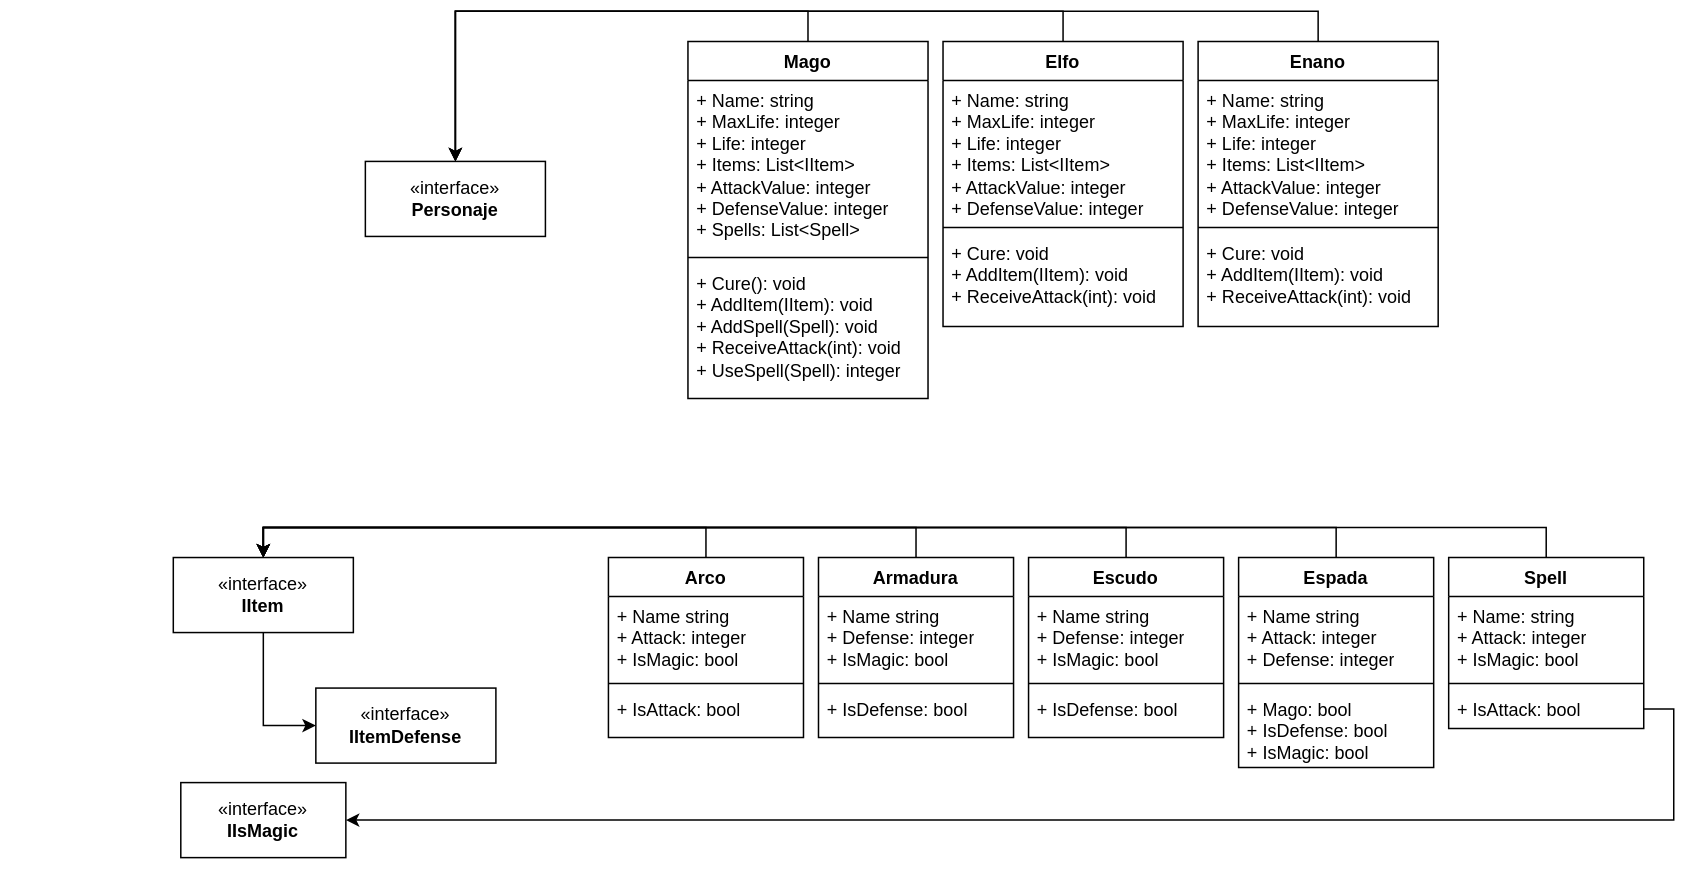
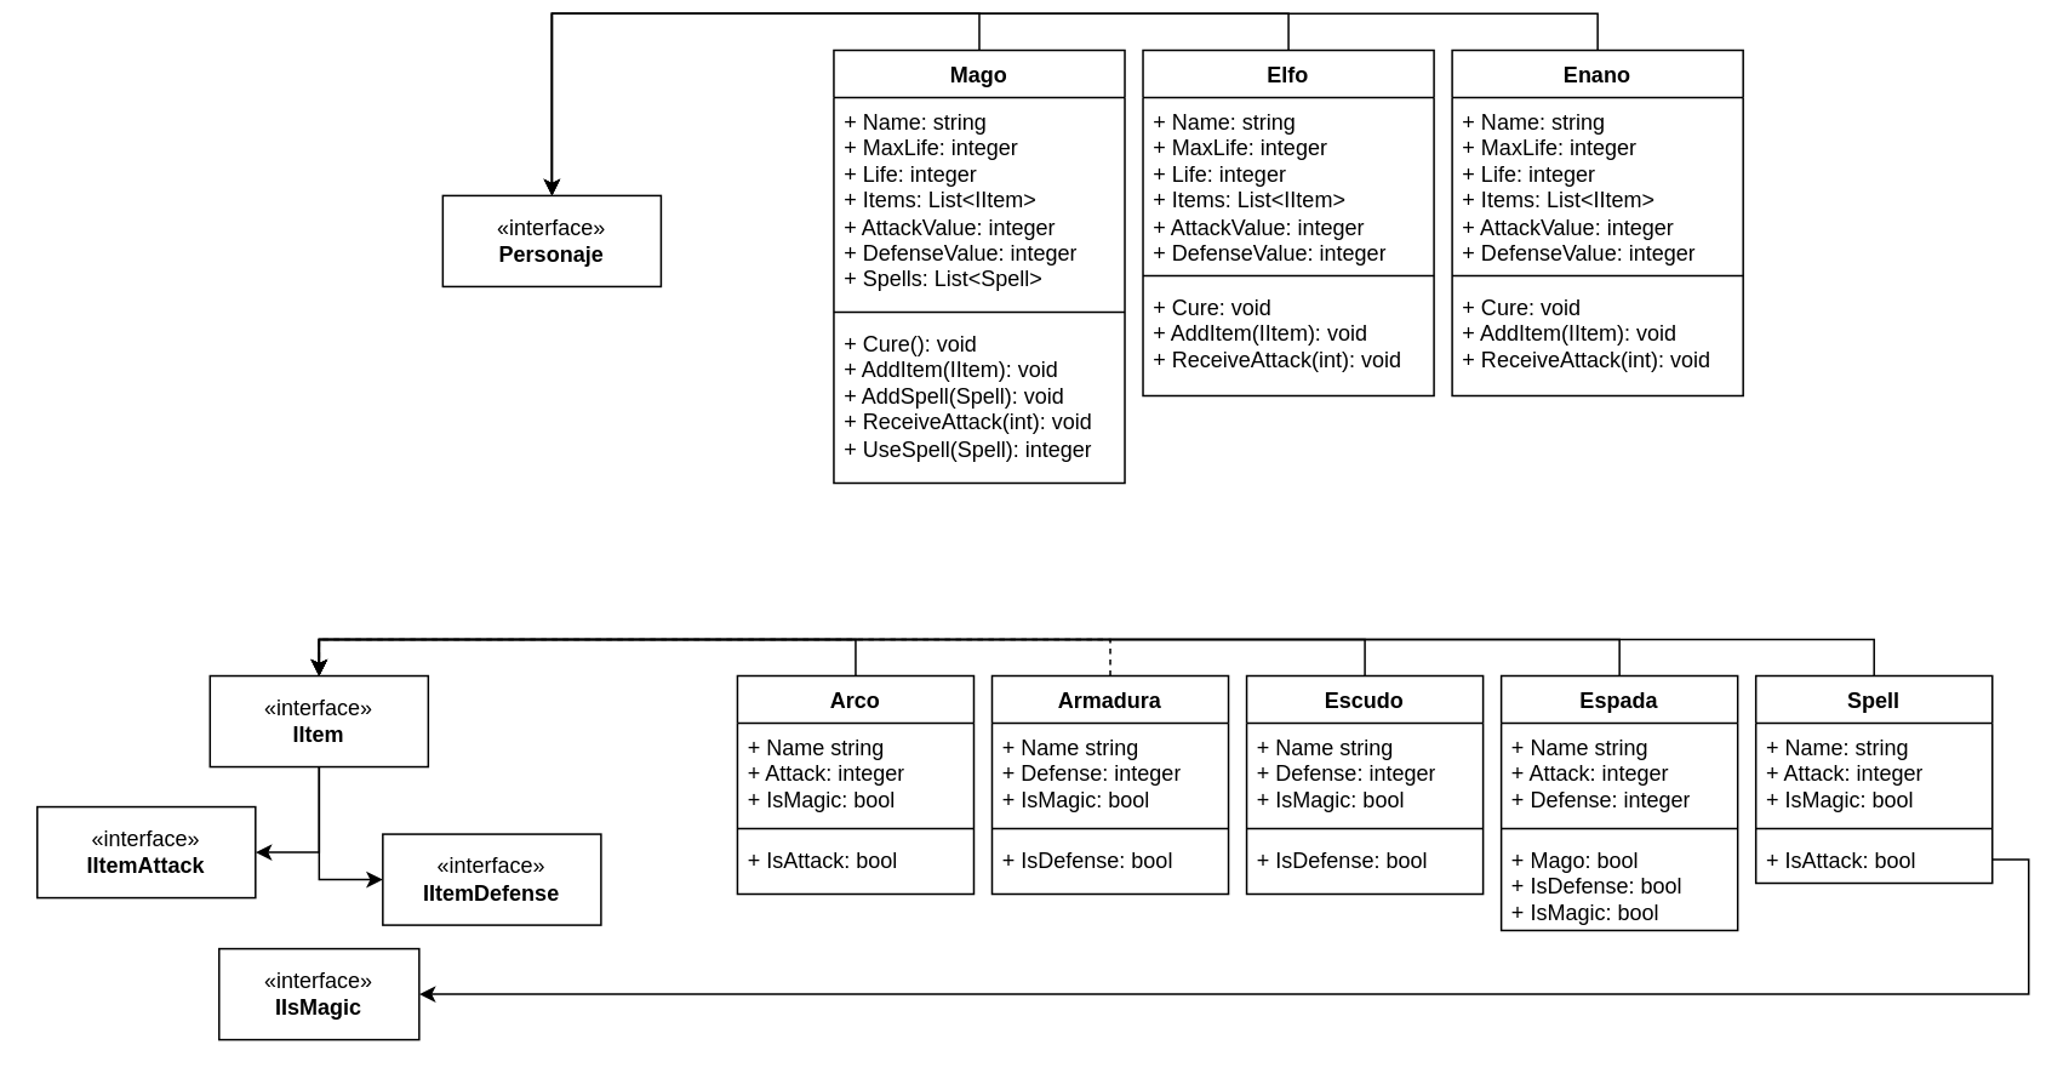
  <mxCell id="0" />
  <mxCell id="1" parent="0" />
  <mxCell id="2" style="edgeStyle=orthogonalEdgeStyle;rounded=0;orthogonalLoop=1;jettySize=auto;html=1;exitX=0.5;exitY=0;exitDx=0;exitDy=0;entryX=0.5;entryY=0;entryDx=0;entryDy=0;" edge="1" parent="1" source="3" target="25"><mxGeometry relative="1" as="geometry" /></mxCell>
  <mxCell id="3" value="Mago" style="swimlane;fontStyle=1;align=center;verticalAlign=top;childLayout=stackLayout;horizontal=1;startSize=26;horizontalStack=0;resizeParent=1;resizeParentMax=0;resizeLast=0;collapsible=1;marginBottom=0;whiteSpace=wrap;html=1;" vertex="1" parent="1"><mxGeometry x="458" y="20" width="160" height="238" as="geometry" /></mxCell>
  <mxCell id="4" value="+ Name: string&lt;div&gt;+ MaxLife: integer&lt;/div&gt;&lt;div&gt;+ Life: integer&lt;br&gt;&lt;div&gt;+ Items: List&amp;lt;IItem&amp;gt;&lt;/div&gt;&lt;div&gt;+ AttackValue: integer&lt;/div&gt;&lt;div&gt;+ DefenseValue: integer&lt;/div&gt;&lt;div&gt;&lt;span style=&quot;background-color: initial;&quot;&gt;+ Spells: List&amp;lt;Spell&amp;gt;&lt;/span&gt;&lt;/div&gt;&lt;/div&gt;" style="text;strokeColor=none;fillColor=none;align=left;verticalAlign=top;spacingLeft=4;spacingRight=4;overflow=hidden;rotatable=0;points=[[0,0.5],[1,0.5]];portConstraint=eastwest;whiteSpace=wrap;html=1;" vertex="1" parent="3"><mxGeometry y="26" width="160" height="114" as="geometry" /></mxCell>
  <mxCell id="5" value="" style="line;strokeWidth=1;fillColor=none;align=left;verticalAlign=middle;spacingTop=-1;spacingLeft=3;spacingRight=3;rotatable=0;labelPosition=right;points=[];portConstraint=eastwest;strokeColor=inherit;" vertex="1" parent="3"><mxGeometry y="140" width="160" height="8" as="geometry" /></mxCell>
  <mxCell id="6" value="&lt;div&gt;&lt;div&gt;+ Cure(): void&lt;/div&gt;&lt;/div&gt;+ AddItem(IItem): void&lt;div&gt;&lt;div&gt;+ AddSpell(Spell): void&amp;nbsp;&lt;div&gt;+ ReceiveAttack(int): voi&lt;span style=&quot;background-color: initial;&quot;&gt;d&lt;/span&gt;&lt;div&gt;&lt;span style=&quot;background-color: initial;&quot;&gt;+ UseSpell(Spell): integer&lt;/span&gt;&lt;br&gt;&lt;/div&gt;&lt;div&gt;&lt;div&gt;&lt;div&gt;&lt;br&gt;&lt;/div&gt;&lt;/div&gt;&lt;/div&gt;&lt;/div&gt;&lt;/div&gt;&lt;/div&gt;" style="text;strokeColor=none;fillColor=none;align=left;verticalAlign=top;spacingLeft=4;spacingRight=4;overflow=hidden;rotatable=0;points=[[0,0.5],[1,0.5]];portConstraint=eastwest;whiteSpace=wrap;html=1;" vertex="1" parent="3"><mxGeometry y="148" width="160" height="90" as="geometry" /></mxCell>
  <mxCell id="7" style="edgeStyle=orthogonalEdgeStyle;rounded=0;orthogonalLoop=1;jettySize=auto;html=1;exitX=0.5;exitY=0;exitDx=0;exitDy=0;entryX=0.5;entryY=0;entryDx=0;entryDy=0;" edge="1" parent="1" source="8" target="25"><mxGeometry relative="1" as="geometry" /></mxCell>
  <mxCell id="8" value="Elfo" style="swimlane;fontStyle=1;align=center;verticalAlign=top;childLayout=stackLayout;horizontal=1;startSize=26;horizontalStack=0;resizeParent=1;resizeParentMax=0;resizeLast=0;collapsible=1;marginBottom=0;whiteSpace=wrap;html=1;" vertex="1" parent="1"><mxGeometry x="628" y="20" width="160" height="190" as="geometry"><mxRectangle x="190" y="120" width="60" height="30" as="alternateBounds" /></mxGeometry></mxCell>
  <mxCell id="9" value="+ Name: string&lt;div&gt;+ MaxLife: integer&lt;/div&gt;&lt;div&gt;+ Life: integer&lt;br&gt;&lt;div&gt;+ Items: List&amp;lt;IItem&amp;gt;&lt;/div&gt;&lt;div&gt;+ AttackValue: integer&lt;/div&gt;&lt;div&gt;+ DefenseValue: integer&lt;/div&gt;&lt;/div&gt;" style="text;strokeColor=none;fillColor=none;align=left;verticalAlign=top;spacingLeft=4;spacingRight=4;overflow=hidden;rotatable=0;points=[[0,0.5],[1,0.5]];portConstraint=eastwest;whiteSpace=wrap;html=1;" vertex="1" parent="8"><mxGeometry y="26" width="160" height="94" as="geometry" /></mxCell>
  <mxCell id="10" value="" style="line;strokeWidth=1;fillColor=none;align=left;verticalAlign=middle;spacingTop=-1;spacingLeft=3;spacingRight=3;rotatable=0;labelPosition=right;points=[];portConstraint=eastwest;strokeColor=inherit;" vertex="1" parent="8"><mxGeometry y="120" width="160" height="8" as="geometry" /></mxCell>
  <mxCell id="11" value="&lt;div&gt;+ Cure: void&lt;br&gt;&lt;/div&gt;+ AddItem(IItem): void&lt;span style=&quot;background-color: initial;&quot;&gt;&amp;nbsp;&lt;/span&gt;&lt;div&gt;+ ReceiveAttack(int): voi&lt;span style=&quot;background-color: initial;&quot;&gt;d&lt;/span&gt;&lt;/div&gt;" style="text;strokeColor=none;fillColor=none;align=left;verticalAlign=top;spacingLeft=4;spacingRight=4;overflow=hidden;rotatable=0;points=[[0,0.5],[1,0.5]];portConstraint=eastwest;whiteSpace=wrap;html=1;" vertex="1" parent="8"><mxGeometry y="128" width="160" height="62" as="geometry" /></mxCell>
  <mxCell id="12" style="edgeStyle=orthogonalEdgeStyle;rounded=0;orthogonalLoop=1;jettySize=auto;html=1;exitX=0.5;exitY=0;exitDx=0;exitDy=0;entryX=0.5;entryY=0;entryDx=0;entryDy=0;" edge="1" parent="1" source="13" target="25"><mxGeometry relative="1" as="geometry" /></mxCell>
  <mxCell id="13" value="Enano" style="swimlane;fontStyle=1;align=center;verticalAlign=top;childLayout=stackLayout;horizontal=1;startSize=26;horizontalStack=0;resizeParent=1;resizeParentMax=0;resizeLast=0;collapsible=1;marginBottom=0;whiteSpace=wrap;html=1;" vertex="1" parent="1"><mxGeometry x="798" y="20" width="160" height="190" as="geometry" /></mxCell>
  <mxCell id="14" value="+ Name: string&lt;div&gt;+ MaxLife: integer&lt;/div&gt;&lt;div&gt;+ Life: integer&lt;br&gt;&lt;div&gt;+ Items: List&amp;lt;IItem&amp;gt;&lt;/div&gt;&lt;div&gt;+ AttackValue: integer&lt;/div&gt;&lt;div&gt;+ DefenseValue: integer&lt;/div&gt;&lt;/div&gt;" style="text;strokeColor=none;fillColor=none;align=left;verticalAlign=top;spacingLeft=4;spacingRight=4;overflow=hidden;rotatable=0;points=[[0,0.5],[1,0.5]];portConstraint=eastwest;whiteSpace=wrap;html=1;" vertex="1" parent="13"><mxGeometry y="26" width="160" height="94" as="geometry" /></mxCell>
  <mxCell id="15" value="" style="line;strokeWidth=1;fillColor=none;align=left;verticalAlign=middle;spacingTop=-1;spacingLeft=3;spacingRight=3;rotatable=0;labelPosition=right;points=[];portConstraint=eastwest;strokeColor=inherit;" vertex="1" parent="13"><mxGeometry y="120" width="160" height="8" as="geometry" /></mxCell>
  <mxCell id="16" value="&lt;div&gt;&lt;div&gt;&lt;div&gt;&lt;div&gt;&lt;div&gt;&lt;div&gt;+ Cure: void&lt;br&gt;&lt;/div&gt;+ AddItem(IItem): void&lt;span style=&quot;background-color: initial;&quot;&gt;&amp;nbsp;&lt;/span&gt;&lt;div&gt;+ ReceiveAttack(int): voi&lt;span style=&quot;background-color: initial;&quot;&gt;d&lt;/span&gt;&lt;/div&gt;&lt;/div&gt;&lt;/div&gt;&lt;/div&gt;&lt;/div&gt;&lt;/div&gt;" style="text;strokeColor=none;fillColor=none;align=left;verticalAlign=top;spacingLeft=4;spacingRight=4;overflow=hidden;rotatable=0;points=[[0,0.5],[1,0.5]];portConstraint=eastwest;whiteSpace=wrap;html=1;" vertex="1" parent="13"><mxGeometry y="128" width="160" height="62" as="geometry" /></mxCell>
  <mxCell id="17" value="«interface»&lt;br&gt;&lt;b&gt;IIsMagic&lt;/b&gt;" style="html=1;whiteSpace=wrap;" vertex="1" parent="1"><mxGeometry x="120" y="514" width="110" height="50" as="geometry" /></mxCell>
  <mxCell id="18" style="edgeStyle=orthogonalEdgeStyle;rounded=0;orthogonalLoop=1;jettySize=auto;html=1;exitX=0.5;exitY=0;exitDx=0;exitDy=0;entryX=0.5;entryY=0;entryDx=0;entryDy=0;" edge="1" parent="1" source="19" target="28"><mxGeometry relative="1" as="geometry" /></mxCell>
  <mxCell id="19" value="Spell" style="swimlane;fontStyle=1;align=center;verticalAlign=top;childLayout=stackLayout;horizontal=1;startSize=26;horizontalStack=0;resizeParent=1;resizeParentMax=0;resizeLast=0;collapsible=1;marginBottom=0;whiteSpace=wrap;html=1;" vertex="1" parent="1"><mxGeometry x="965" y="364" width="130" height="114" as="geometry" /></mxCell>
  <mxCell id="20" value="+ Name: string&lt;div&gt;+ Attack: integer&lt;/div&gt;&lt;div&gt;+ IsMagic: bool&lt;/div&gt;" style="text;strokeColor=none;fillColor=none;align=left;verticalAlign=top;spacingLeft=4;spacingRight=4;overflow=hidden;rotatable=0;points=[[0,0.5],[1,0.5]];portConstraint=eastwest;whiteSpace=wrap;html=1;" vertex="1" parent="19"><mxGeometry y="26" width="130" height="54" as="geometry" /></mxCell>
  <mxCell id="21" value="" style="line;strokeWidth=1;fillColor=none;align=left;verticalAlign=middle;spacingTop=-1;spacingLeft=3;spacingRight=3;rotatable=0;labelPosition=right;points=[];portConstraint=eastwest;strokeColor=inherit;" vertex="1" parent="19"><mxGeometry y="80" width="130" height="8" as="geometry" /></mxCell>
  <mxCell id="22" value="+ IsAttack: bool" style="text;strokeColor=none;fillColor=none;align=left;verticalAlign=top;spacingLeft=4;spacingRight=4;overflow=hidden;rotatable=0;points=[[0,0.5],[1,0.5]];portConstraint=eastwest;whiteSpace=wrap;html=1;" vertex="1" parent="19"><mxGeometry y="88" width="130" height="26" as="geometry" /></mxCell>
+ <mxCell id="23" value="«interface»&lt;br&gt;&lt;b&gt;IItemAttack&lt;/b&gt;" style="html=1;whiteSpace=wrap;" vertex="1" parent="1"><mxGeometry x="20" y="436" width="120" height="50" as="geometry" /></mxCell>
  <mxCell id="24" value="«interface»&lt;br&gt;&lt;b&gt;IItemDefense&lt;/b&gt;" style="html=1;whiteSpace=wrap;" vertex="1" parent="1"><mxGeometry x="210" y="451" width="120" height="50" as="geometry" /></mxCell>
  <mxCell id="25" value="«interface»&lt;br&gt;&lt;b&gt;Personaje&lt;/b&gt;" style="html=1;whiteSpace=wrap;" vertex="1" parent="1"><mxGeometry x="243" y="100" width="120" height="50" as="geometry" /></mxCell>
+ <mxCell id="26" style="edgeStyle=orthogonalEdgeStyle;rounded=0;orthogonalLoop=1;jettySize=auto;html=1;exitX=0.5;exitY=1;exitDx=0;exitDy=0;entryX=1;entryY=0.5;entryDx=0;entryDy=0;" edge="1" parent="1" source="28" target="23"><mxGeometry relative="1" as="geometry" /></mxCell>
  <mxCell id="27" style="edgeStyle=orthogonalEdgeStyle;rounded=0;orthogonalLoop=1;jettySize=auto;html=1;exitX=0.5;exitY=1;exitDx=0;exitDy=0;entryX=0;entryY=0.5;entryDx=0;entryDy=0;" edge="1" parent="1" source="28" target="24"><mxGeometry relative="1" as="geometry" /></mxCell>
  <mxCell id="28" value="«interface»&lt;br&gt;&lt;b&gt;IItem&lt;/b&gt;" style="html=1;whiteSpace=wrap;" vertex="1" parent="1"><mxGeometry x="115" y="364" width="120" height="50" as="geometry" /></mxCell>
  <mxCell id="29" style="edgeStyle=orthogonalEdgeStyle;rounded=0;orthogonalLoop=1;jettySize=auto;html=1;exitX=0.5;exitY=0;exitDx=0;exitDy=0;entryX=0.5;entryY=0;entryDx=0;entryDy=0;" edge="1" parent="1" source="30" target="28"><mxGeometry relative="1" as="geometry" /></mxCell>
  <mxCell id="30" value="Espada" style="swimlane;fontStyle=1;align=center;verticalAlign=top;childLayout=stackLayout;horizontal=1;startSize=26;horizontalStack=0;resizeParent=1;resizeParentMax=0;resizeLast=0;collapsible=1;marginBottom=0;whiteSpace=wrap;html=1;" vertex="1" parent="1"><mxGeometry x="825" y="364" width="130" height="140" as="geometry" /></mxCell>
  <mxCell id="31" value="+ Name string&lt;div&gt;+ Attack: integer&lt;/div&gt;&lt;div&gt;+ Defense: integer&lt;/div&gt;" style="text;strokeColor=none;fillColor=none;align=left;verticalAlign=top;spacingLeft=4;spacingRight=4;overflow=hidden;rotatable=0;points=[[0,0.5],[1,0.5]];portConstraint=eastwest;whiteSpace=wrap;html=1;" vertex="1" parent="30"><mxGeometry y="26" width="130" height="54" as="geometry" /></mxCell>
  <mxCell id="32" value="" style="line;strokeWidth=1;fillColor=none;align=left;verticalAlign=middle;spacingTop=-1;spacingLeft=3;spacingRight=3;rotatable=0;labelPosition=right;points=[];portConstraint=eastwest;strokeColor=inherit;" vertex="1" parent="30"><mxGeometry y="80" width="130" height="8" as="geometry" /></mxCell>
  <mxCell id="33" value="+ Mago: bool&lt;div&gt;+ IsDefense: bool&lt;/div&gt;&lt;div&gt;+ IsMagic: bool&lt;/div&gt;" style="text;strokeColor=none;fillColor=none;align=left;verticalAlign=top;spacingLeft=4;spacingRight=4;overflow=hidden;rotatable=0;points=[[0,0.5],[1,0.5]];portConstraint=eastwest;whiteSpace=wrap;html=1;" vertex="1" parent="30"><mxGeometry y="88" width="130" height="52" as="geometry" /></mxCell>
- <mxCell id="34" style="edgeStyle=orthogonalEdgeStyle;rounded=0;orthogonalLoop=1;jettySize=auto;html=1;exitX=0.5;exitY=0;exitDx=0;exitDy=0;entryX=0.5;entryY=0;entryDx=0;entryDy=0;" edge="1" parent="1" source="35" target="28"><mxGeometry relative="1" as="geometry" /></mxCell>
+ <mxCell id="34" style="edgeStyle=orthogonalEdgeStyle;rounded=0;orthogonalLoop=1;jettySize=auto;html=1;exitX=0.5;exitY=0;exitDx=0;exitDy=0;entryX=0.5;entryY=0;entryDx=0;entryDy=0;dashed=1;" edge="1" parent="1" source="35" target="28"><mxGeometry relative="1" as="geometry" /></mxCell>
  <mxCell id="35" value="Armadura" style="swimlane;fontStyle=1;align=center;verticalAlign=top;childLayout=stackLayout;horizontal=1;startSize=26;horizontalStack=0;resizeParent=1;resizeParentMax=0;resizeLast=0;collapsible=1;marginBottom=0;whiteSpace=wrap;html=1;" vertex="1" parent="1"><mxGeometry x="545" y="364" width="130" height="120" as="geometry" /></mxCell>
  <mxCell id="36" value="+ Name string&lt;div&gt;+ Defense: integer&lt;/div&gt;&lt;div&gt;+ IsMagic: bool&lt;/div&gt;" style="text;strokeColor=none;fillColor=none;align=left;verticalAlign=top;spacingLeft=4;spacingRight=4;overflow=hidden;rotatable=0;points=[[0,0.5],[1,0.5]];portConstraint=eastwest;whiteSpace=wrap;html=1;" vertex="1" parent="35"><mxGeometry y="26" width="130" height="54" as="geometry" /></mxCell>
  <mxCell id="37" value="" style="line;strokeWidth=1;fillColor=none;align=left;verticalAlign=middle;spacingTop=-1;spacingLeft=3;spacingRight=3;rotatable=0;labelPosition=right;points=[];portConstraint=eastwest;strokeColor=inherit;" vertex="1" parent="35"><mxGeometry y="80" width="130" height="8" as="geometry" /></mxCell>
  <mxCell id="38" value="+ IsDefense&lt;span style=&quot;background-color: initial;&quot;&gt;: bool&lt;/span&gt;" style="text;strokeColor=none;fillColor=none;align=left;verticalAlign=top;spacingLeft=4;spacingRight=4;overflow=hidden;rotatable=0;points=[[0,0.5],[1,0.5]];portConstraint=eastwest;whiteSpace=wrap;html=1;" vertex="1" parent="35"><mxGeometry y="88" width="130" height="32" as="geometry" /></mxCell>
  <mxCell id="39" style="edgeStyle=orthogonalEdgeStyle;rounded=0;orthogonalLoop=1;jettySize=auto;html=1;exitX=0.5;exitY=0;exitDx=0;exitDy=0;entryX=0.5;entryY=0;entryDx=0;entryDy=0;" edge="1" parent="1" source="40" target="28"><mxGeometry relative="1" as="geometry" /></mxCell>
  <mxCell id="40" value="Arco" style="swimlane;fontStyle=1;align=center;verticalAlign=top;childLayout=stackLayout;horizontal=1;startSize=26;horizontalStack=0;resizeParent=1;resizeParentMax=0;resizeLast=0;collapsible=1;marginBottom=0;whiteSpace=wrap;html=1;" vertex="1" parent="1"><mxGeometry x="405" y="364" width="130" height="120" as="geometry" /></mxCell>
  <mxCell id="41" value="+ Name string&lt;div&gt;+ Attack: integer&lt;/div&gt;&lt;div&gt;+ IsMagic: bool&lt;/div&gt;" style="text;strokeColor=none;fillColor=none;align=left;verticalAlign=top;spacingLeft=4;spacingRight=4;overflow=hidden;rotatable=0;points=[[0,0.5],[1,0.5]];portConstraint=eastwest;whiteSpace=wrap;html=1;" vertex="1" parent="40"><mxGeometry y="26" width="130" height="54" as="geometry" /></mxCell>
  <mxCell id="42" value="" style="line;strokeWidth=1;fillColor=none;align=left;verticalAlign=middle;spacingTop=-1;spacingLeft=3;spacingRight=3;rotatable=0;labelPosition=right;points=[];portConstraint=eastwest;strokeColor=inherit;" vertex="1" parent="40"><mxGeometry y="80" width="130" height="8" as="geometry" /></mxCell>
  <mxCell id="43" value="+ IsAttack&lt;span style=&quot;background-color: initial;&quot;&gt;: bool&lt;/span&gt;" style="text;strokeColor=none;fillColor=none;align=left;verticalAlign=top;spacingLeft=4;spacingRight=4;overflow=hidden;rotatable=0;points=[[0,0.5],[1,0.5]];portConstraint=eastwest;whiteSpace=wrap;html=1;" vertex="1" parent="40"><mxGeometry y="88" width="130" height="32" as="geometry" /></mxCell>
  <mxCell id="44" style="edgeStyle=orthogonalEdgeStyle;rounded=0;orthogonalLoop=1;jettySize=auto;html=1;exitX=0.5;exitY=0;exitDx=0;exitDy=0;entryX=0.5;entryY=0;entryDx=0;entryDy=0;" edge="1" parent="1" source="45" target="28"><mxGeometry relative="1" as="geometry" /></mxCell>
  <mxCell id="45" value="Escudo" style="swimlane;fontStyle=1;align=center;verticalAlign=top;childLayout=stackLayout;horizontal=1;startSize=26;horizontalStack=0;resizeParent=1;resizeParentMax=0;resizeLast=0;collapsible=1;marginBottom=0;whiteSpace=wrap;html=1;" vertex="1" parent="1"><mxGeometry x="685" y="364" width="130" height="120" as="geometry" /></mxCell>
  <mxCell id="46" value="+ Name string&lt;div&gt;+ Defense: integer&lt;/div&gt;&lt;div&gt;+ IsMagic: bool&lt;/div&gt;" style="text;strokeColor=none;fillColor=none;align=left;verticalAlign=top;spacingLeft=4;spacingRight=4;overflow=hidden;rotatable=0;points=[[0,0.5],[1,0.5]];portConstraint=eastwest;whiteSpace=wrap;html=1;" vertex="1" parent="45"><mxGeometry y="26" width="130" height="54" as="geometry" /></mxCell>
  <mxCell id="47" value="" style="line;strokeWidth=1;fillColor=none;align=left;verticalAlign=middle;spacingTop=-1;spacingLeft=3;spacingRight=3;rotatable=0;labelPosition=right;points=[];portConstraint=eastwest;strokeColor=inherit;" vertex="1" parent="45"><mxGeometry y="80" width="130" height="8" as="geometry" /></mxCell>
  <mxCell id="48" value="+ IsDefense&lt;span style=&quot;background-color: initial;&quot;&gt;: bool&lt;/span&gt;" style="text;strokeColor=none;fillColor=none;align=left;verticalAlign=top;spacingLeft=4;spacingRight=4;overflow=hidden;rotatable=0;points=[[0,0.5],[1,0.5]];portConstraint=eastwest;whiteSpace=wrap;html=1;" vertex="1" parent="45"><mxGeometry y="88" width="130" height="32" as="geometry" /></mxCell>
  <mxCell id="49" style="edgeStyle=orthogonalEdgeStyle;rounded=0;orthogonalLoop=1;jettySize=auto;html=1;exitX=1;exitY=0.5;exitDx=0;exitDy=0;entryX=1;entryY=0.5;entryDx=0;entryDy=0;" edge="1" parent="1" source="22" target="17"><mxGeometry relative="1" as="geometry" /></mxCell>
